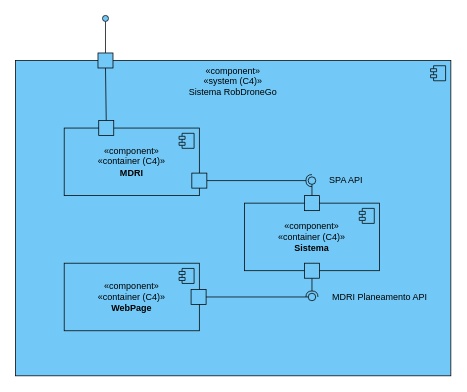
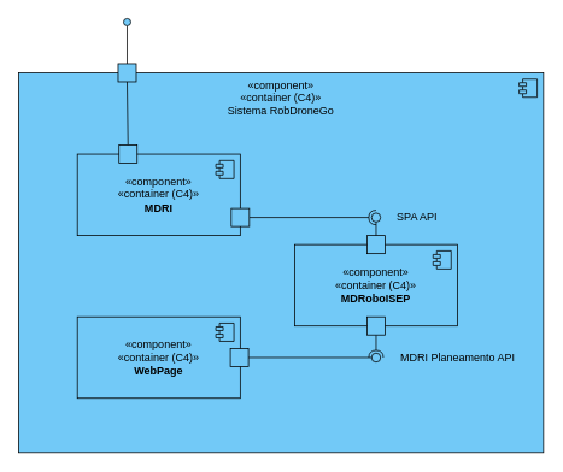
  <mxCell id="0" />
  <mxCell id="1" parent="0" />
- <mxCell id="2" value="«component»&lt;br&gt;«system (C4)»&lt;br&gt;Sistema RobDroneGo" style="html=1;dropTarget=0;whiteSpace=wrap;verticalAlign=top;fillColor=#72c9f7;" parent="1" vertex="1"><mxGeometry x="20" y="80" width="580" height="420" as="geometry" /></mxCell>
+ <mxCell id="2" value="«component»&lt;br&gt;«container (C4)»&lt;br&gt;Sistema RobDroneGo" style="html=1;dropTarget=0;whiteSpace=wrap;verticalAlign=top;fillColor=#72c9f7;" parent="1" vertex="1"><mxGeometry x="20" y="80" width="580" height="420" as="geometry" /></mxCell>
  <mxCell id="3" value="" style="shape=module;jettyWidth=8;jettyHeight=4;fillColor=#72c9f7;" parent="2" vertex="1"><mxGeometry x="1" width="20" height="20" relative="1" as="geometry"><mxPoint x="-27" y="7" as="offset" /></mxGeometry></mxCell>
  <mxCell id="4" value="" style="html=1;rounded=0;fillColor=#72c9f7;" parent="1" vertex="1"><mxGeometry x="130" y="70" width="20" height="20" as="geometry" /></mxCell>
  <mxCell id="5" value="" style="endArrow=none;html=1;rounded=0;entryX=0.5;entryY=1;entryDx=0;entryDy=0;exitX=0.5;exitY=0;exitDx=0;exitDy=0;" parent="1" source="12" target="4" edge="1"><mxGeometry width="50" height="50" relative="1" as="geometry"><mxPoint x="190" y="270" as="sourcePoint" /><mxPoint x="240" y="220" as="targetPoint" /></mxGeometry></mxCell>
- <mxCell id="6" value="«component»&lt;br style=&quot;border-color: var(--border-color);&quot;&gt;«container (C4)»&lt;br&gt;&lt;b&gt;Sistema&lt;/b&gt;" style="html=1;dropTarget=0;whiteSpace=wrap;fillColor=#72c9f7;" parent="1" vertex="1"><mxGeometry x="325" y="270" width="180" height="90" as="geometry" /></mxCell>
+ <mxCell id="6" value="«component»&lt;br style=&quot;border-color: var(--border-color);&quot;&gt;«container (C4)»&lt;br&gt;&lt;b&gt;MDRoboISEP&lt;/b&gt;" style="html=1;dropTarget=0;whiteSpace=wrap;fillColor=#72c9f7;" parent="1" vertex="1"><mxGeometry x="325" y="270" width="180" height="90" as="geometry" /></mxCell>
  <mxCell id="7" value="" style="shape=module;jettyWidth=8;jettyHeight=4;fillColor=#72c9f7;" parent="6" vertex="1"><mxGeometry x="1" width="20" height="20" relative="1" as="geometry"><mxPoint x="-27" y="7" as="offset" /></mxGeometry></mxCell>
  <mxCell id="8" value="«component»&lt;br style=&quot;border-color: var(--border-color);&quot;&gt;«container (C4)»&lt;br&gt;&lt;b&gt;WebPage&lt;/b&gt;" style="html=1;dropTarget=0;whiteSpace=wrap;fillColor=#72c9f7;" parent="1" vertex="1"><mxGeometry x="85" y="350" width="180" height="90" as="geometry" /></mxCell>
  <mxCell id="9" value="" style="shape=module;jettyWidth=8;jettyHeight=4;fillColor=#72c9f7;" parent="8" vertex="1"><mxGeometry x="1" width="20" height="20" relative="1" as="geometry"><mxPoint x="-27" y="7" as="offset" /></mxGeometry></mxCell>
  <mxCell id="10" value="«component»&lt;br style=&quot;border-color: var(--border-color);&quot;&gt;«container (C4)»&lt;br&gt;&lt;b&gt;MDRI&lt;/b&gt;" style="html=1;dropTarget=0;whiteSpace=wrap;fillColor=#72c9f7;" parent="1" vertex="1"><mxGeometry x="85" y="170" width="180" height="90" as="geometry" /></mxCell>
  <mxCell id="11" value="" style="shape=module;jettyWidth=8;jettyHeight=4;fillColor=#72c9f7;" parent="10" vertex="1"><mxGeometry x="1" width="20" height="20" relative="1" as="geometry"><mxPoint x="-27" y="7" as="offset" /></mxGeometry></mxCell>
  <mxCell id="12" value="" style="html=1;rounded=0;fillColor=#72c9f7;" parent="1" vertex="1"><mxGeometry x="131" y="160" width="20" height="20" as="geometry" /></mxCell>
  <mxCell id="13" value="" style="rounded=0;orthogonalLoop=1;jettySize=auto;html=1;endArrow=halfCircle;endFill=0;endSize=6;strokeWidth=1;sketch=0;exitX=1;exitY=0.5;exitDx=0;exitDy=0;" parent="1" source="19" edge="1"><mxGeometry relative="1" as="geometry"><mxPoint x="470" y="405" as="sourcePoint" /><mxPoint x="415" y="240" as="targetPoint" /></mxGeometry></mxCell>
  <mxCell id="14" value="" style="rounded=0;orthogonalLoop=1;jettySize=auto;html=1;endArrow=oval;endFill=0;sketch=0;sourcePerimeterSpacing=0;targetPerimeterSpacing=0;endSize=10;exitX=0.5;exitY=0;exitDx=0;exitDy=0;" parent="1" source="6" edge="1"><mxGeometry relative="1" as="geometry"><mxPoint x="430" y="405" as="sourcePoint" /><mxPoint x="415" y="240" as="targetPoint" /></mxGeometry></mxCell>
  <mxCell id="15" value="" style="ellipse;whiteSpace=wrap;html=1;align=center;aspect=fixed;fillColor=none;strokeColor=none;resizable=0;perimeter=centerPerimeter;rotatable=0;allowArrows=0;points=[];outlineConnect=1;" parent="1" vertex="1"><mxGeometry x="410" y="210" width="10" height="10" as="geometry" /></mxCell>
  <mxCell id="16" value="" style="ellipse;whiteSpace=wrap;html=1;align=center;aspect=fixed;fillColor=none;strokeColor=none;resizable=0;perimeter=centerPerimeter;rotatable=0;allowArrows=0;points=[];outlineConnect=1;" parent="1" vertex="1"><mxGeometry x="170" y="300" width="10" height="10" as="geometry" /></mxCell>
  <mxCell id="17" value="" style="rounded=0;orthogonalLoop=1;jettySize=auto;html=1;endArrow=halfCircle;endFill=0;endSize=6;strokeWidth=1;sketch=0;exitX=0.5;exitY=1;exitDx=0;exitDy=0;" parent="1" source="21" target="18" edge="1"><mxGeometry relative="1" as="geometry"><mxPoint x="260" y="390" as="sourcePoint" /></mxGeometry></mxCell>
  <mxCell id="18" value="" style="ellipse;whiteSpace=wrap;html=1;align=center;aspect=fixed;fillColor=none;strokeColor=none;resizable=0;perimeter=centerPerimeter;rotatable=0;allowArrows=0;points=[];outlineConnect=1;" parent="1" vertex="1"><mxGeometry x="410" y="390" width="10" height="10" as="geometry" /></mxCell>
  <mxCell id="19" value="" style="html=1;rounded=0;fillColor=#72c9f7;" parent="1" vertex="1"><mxGeometry x="255" y="230" width="20" height="20" as="geometry" /></mxCell>
  <mxCell id="20" value="" style="html=1;rounded=0;fillColor=#72c9f7;" parent="1" vertex="1"><mxGeometry x="405" y="260" width="20" height="20" as="geometry" /></mxCell>
  <mxCell id="21" value="" style="html=1;rounded=0;fillColor=#72c9f7;" parent="1" vertex="1"><mxGeometry x="405" y="350" width="20" height="20" as="geometry" /></mxCell>
  <mxCell id="22" value="SPA API" style="text;html=1;align=center;verticalAlign=middle;resizable=0;points=[];autosize=1;strokeColor=none;fillColor=none;" parent="1" vertex="1"><mxGeometry x="420" y="225" width="80" height="30" as="geometry" /></mxCell>
  <mxCell id="23" value="" style="html=1;rounded=0;fillColor=#72c9f7;" parent="1" vertex="1"><mxGeometry x="254" y="385" width="20" height="20" as="geometry" /></mxCell>
  <mxCell id="24" value="MDRI Planeamento API" style="text;html=1;align=center;verticalAlign=middle;resizable=0;points=[];autosize=1;strokeColor=none;fillColor=none;" parent="1" vertex="1"><mxGeometry x="430" y="380" width="150" height="30" as="geometry" /></mxCell>
  <mxCell id="25" value="" style="rounded=0;orthogonalLoop=1;jettySize=auto;html=1;endArrow=oval;endFill=0;sketch=0;sourcePerimeterSpacing=0;targetPerimeterSpacing=0;endSize=10;exitX=1;exitY=0.5;exitDx=0;exitDy=0;entryX=0.1;entryY=0.318;entryDx=0;entryDy=0;entryPerimeter=0;" parent="1" source="23" target="18" edge="1"><mxGeometry relative="1" as="geometry"><mxPoint x="185" y="360" as="sourcePoint" /><mxPoint x="185" y="315" as="targetPoint" /></mxGeometry></mxCell>
  <mxCell id="26" value="" style="endArrow=none;html=1;rounded=0;align=center;verticalAlign=top;endFill=0;labelBackgroundColor=none;endSize=2;exitX=0.5;exitY=0;exitDx=0;exitDy=0;" parent="1" source="4" target="27" edge="1"><mxGeometry relative="1" as="geometry"><mxPoint x="140" y="70" as="sourcePoint" /><mxPoint x="140" y="0" as="targetPoint" /></mxGeometry></mxCell>
  <mxCell id="27" value="" style="ellipse;html=1;fontSize=11;align=center;fillColor=#72c9f7;points=[];aspect=fixed;resizable=0;verticalAlign=bottom;labelPosition=center;verticalLabelPosition=top;flipH=1;" parent="1" vertex="1"><mxGeometry x="136" y="20" width="8" height="8" as="geometry" /></mxCell>
